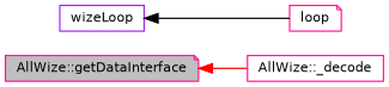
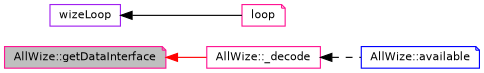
  digraph {
    fontname="DejaVu Sans"
    rankdir=LR
    node [color=deeppink fillcolor=white fontname="DejaVu Sans" fontsize=10 shape=note style=filled]
    edge [color=black dir=back fontname="DejaVu Sans" fontsize=10 labelfontname=Helvetica labelfontsize=10 style=solid]
    n1 [fillcolor=grey75 fontcolor=black height=0.2 label="AllWize::getDataInterface" width=0.4]
    n2 [height=0.2 label="AllWize::_decode" shape=box width=0.4]
+   n3 [color=blue height=0.2 label="AllWize::available" width=0.4]
    n4 [color=purple height=0.2 label=wizeLoop shape=box width=0.4]
    n5 [height=0.2 label=loop width=0.4]
    n1 -> n2 [color=red]
+   n2 -> n3 [style=dashed]
    n4 -> n5
  }
